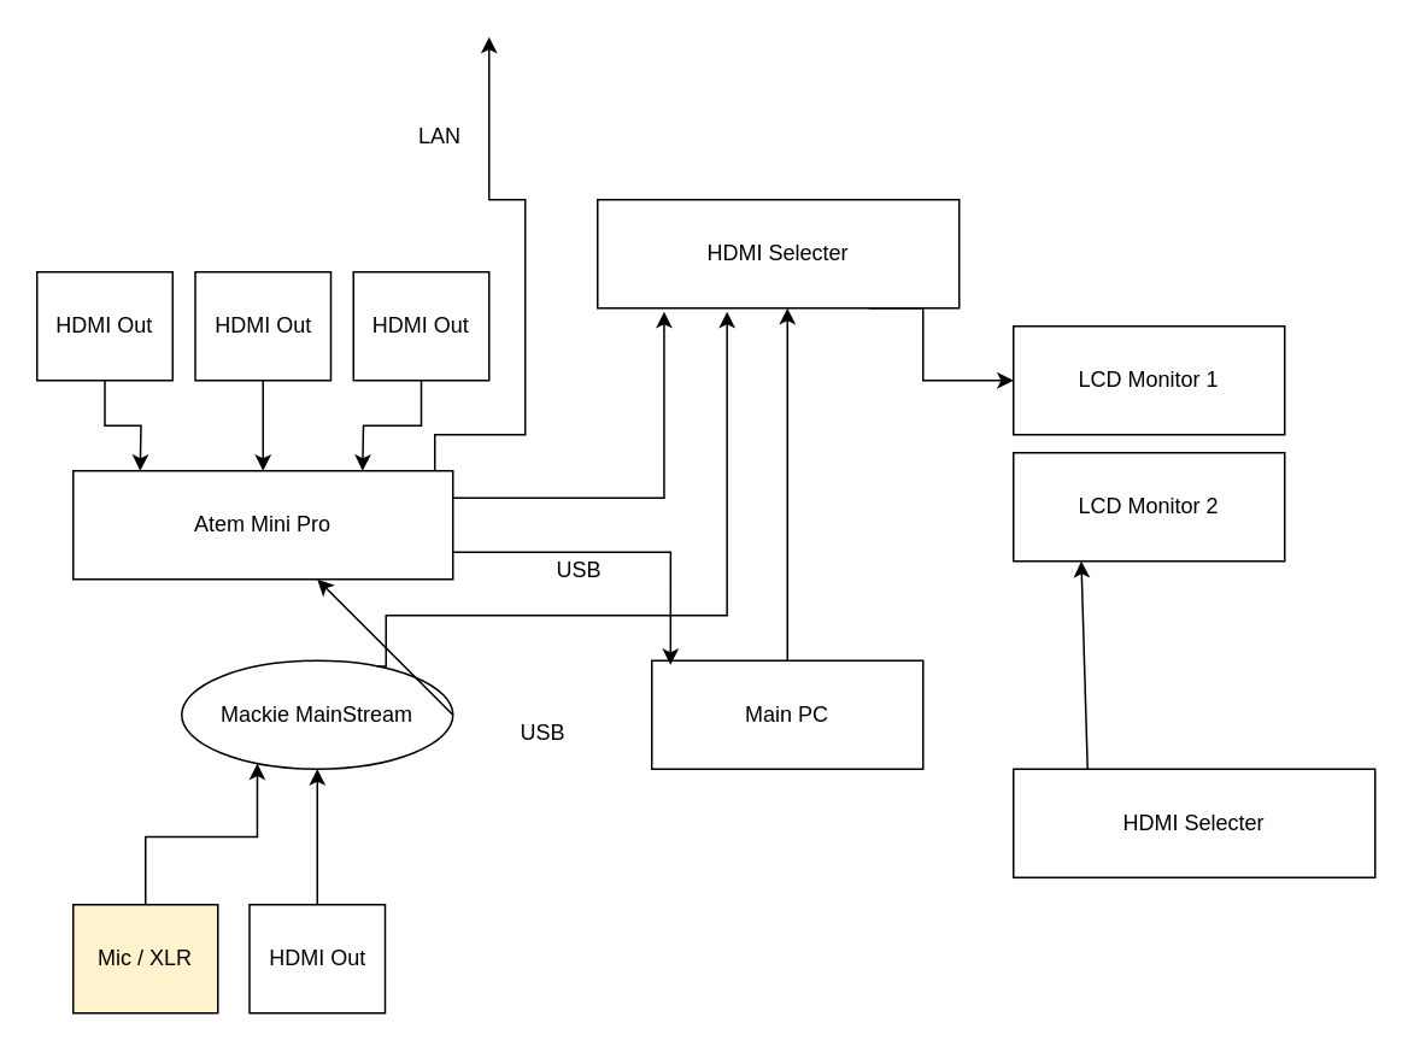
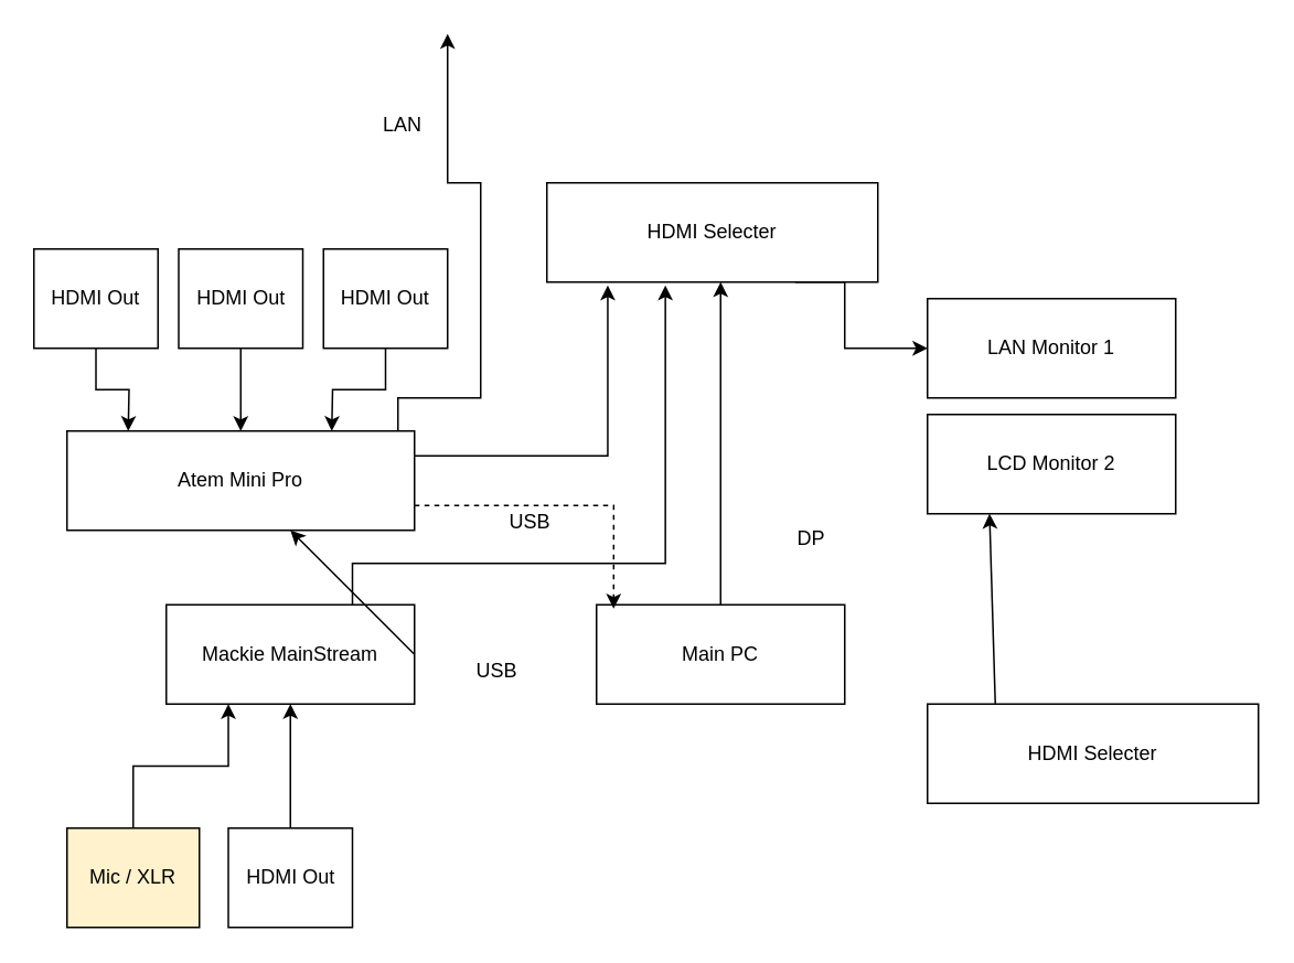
  <mxCell id="0" />
  <mxCell id="1" parent="0" />
- <mxCell id="2" value="Mackie MainStream" style="ellipse;whiteSpace=wrap;html=1;" vertex="1" parent="1"><mxGeometry x="100" y="365" width="150" height="60" as="geometry" /></mxCell>
+ <mxCell id="2" value="Mackie MainStream" style="rounded=0;whiteSpace=wrap;html=1;" vertex="1" parent="1"><mxGeometry x="100" y="365" width="150" height="60" as="geometry" /></mxCell>
  <mxCell id="3" style="edgeStyle=orthogonalEdgeStyle;rounded=0;orthogonalLoop=1;jettySize=auto;html=1;exitX=0.5;exitY=0;exitDx=0;exitDy=0;entryX=0.25;entryY=1;entryDx=0;entryDy=0;" edge="1" parent="1" source="4" target="2"><mxGeometry relative="1" as="geometry" /></mxCell>
  <mxCell id="4" value="Mic / XLR" style="rounded=0;whiteSpace=wrap;html=1;fillColor=#fff2cc;" vertex="1" parent="1"><mxGeometry x="40" y="500" width="80" height="60" as="geometry" /></mxCell>
  <mxCell id="5" value="HDMI Out" style="rounded=0;whiteSpace=wrap;html=1;" vertex="1" parent="1"><mxGeometry x="137.5" y="500" width="75" height="60" as="geometry" /></mxCell>
  <mxCell id="6" value="" style="endArrow=classic;html=1;rounded=0;exitX=0.5;exitY=0;exitDx=0;exitDy=0;entryX=0.5;entryY=1;entryDx=0;entryDy=0;" edge="1" parent="1" source="5" target="2"><mxGeometry width="50" height="50" relative="1" as="geometry"><mxPoint x="390" y="525" as="sourcePoint" /><mxPoint x="200" y="426" as="targetPoint" /></mxGeometry></mxCell>
  <mxCell id="7" style="edgeStyle=orthogonalEdgeStyle;rounded=0;orthogonalLoop=1;jettySize=auto;html=1;exitX=0.75;exitY=1;exitDx=0;exitDy=0;entryX=0;entryY=0.5;entryDx=0;entryDy=0;" edge="1" parent="1" source="8" target="9"><mxGeometry relative="1" as="geometry"><Array as="points"><mxPoint x="510" y="170" /><mxPoint x="510" y="210" /></Array></mxGeometry></mxCell>
  <mxCell id="8" value="HDMI Selecter" style="rounded=0;whiteSpace=wrap;html=1;" vertex="1" parent="1"><mxGeometry x="330" y="110" width="200" height="60" as="geometry" /></mxCell>
- <mxCell id="9" value="LCD Monitor 1" style="rounded=0;whiteSpace=wrap;html=1;" vertex="1" parent="1"><mxGeometry x="560" y="180" width="150" height="60" as="geometry" /></mxCell>
+ <mxCell id="9" value="LAN Monitor 1" style="rounded=0;whiteSpace=wrap;html=1;" vertex="1" parent="1"><mxGeometry x="560" y="180" width="150" height="60" as="geometry" /></mxCell>
  <mxCell id="10" value="Main PC" style="rounded=0;whiteSpace=wrap;html=1;" vertex="1" parent="1"><mxGeometry x="360" y="365" width="150" height="60" as="geometry" /></mxCell>
  <mxCell id="11" value="" style="endArrow=classic;html=1;rounded=0;entryX=0.525;entryY=1;entryDx=0;entryDy=0;exitX=0.5;exitY=0;exitDx=0;exitDy=0;entryPerimeter=0;" edge="1" parent="1" source="10" target="8"><mxGeometry width="50" height="50" relative="1" as="geometry"><mxPoint x="455" y="360" as="sourcePoint" /><mxPoint x="440" y="340" as="targetPoint" /></mxGeometry></mxCell>
  <mxCell id="12" value="LCD Monitor 2" style="rounded=0;whiteSpace=wrap;html=1;" vertex="1" parent="1"><mxGeometry x="560" y="250" width="150" height="60" as="geometry" /></mxCell>
  <mxCell id="13" style="edgeStyle=orthogonalEdgeStyle;rounded=0;orthogonalLoop=1;jettySize=auto;html=1;exitX=1;exitY=0.25;exitDx=0;exitDy=0;entryX=0.184;entryY=1.033;entryDx=0;entryDy=0;entryPerimeter=0;" edge="1" parent="1" source="15" target="8"><mxGeometry relative="1" as="geometry"><mxPoint x="390" y="180" as="targetPoint" /></mxGeometry></mxCell>
  <mxCell id="14" style="edgeStyle=orthogonalEdgeStyle;rounded=0;orthogonalLoop=1;jettySize=auto;html=1;exitX=1;exitY=0;exitDx=0;exitDy=0;" edge="1" parent="1" source="15"><mxGeometry relative="1" as="geometry"><mxPoint x="270" y="20" as="targetPoint" /><Array as="points"><mxPoint x="240" y="260" /><mxPoint x="240" y="240" /><mxPoint x="290" y="240" /><mxPoint x="290" y="110" /><mxPoint x="270" y="110" /></Array></mxGeometry></mxCell>
  <mxCell id="15" value="Atem Mini Pro" style="rounded=0;whiteSpace=wrap;html=1;" vertex="1" parent="1"><mxGeometry x="40" y="260" width="210" height="60" as="geometry" /></mxCell>
  <mxCell id="16" value="HDMI Out" style="rounded=0;whiteSpace=wrap;html=1;" vertex="1" parent="1"><mxGeometry x="20" y="150" width="75" height="60" as="geometry" /></mxCell>
  <mxCell id="17" value="USB" style="text;html=1;align=center;verticalAlign=middle;whiteSpace=wrap;rounded=0;" vertex="1" parent="1"><mxGeometry x="270" y="390" width="60" height="30" as="geometry" /></mxCell>
  <mxCell id="18" value="USB" style="text;html=1;align=center;verticalAlign=middle;whiteSpace=wrap;rounded=0;" vertex="1" parent="1"><mxGeometry x="290" y="300" width="60" height="30" as="geometry" /></mxCell>
  <mxCell id="19" value="" style="endArrow=classic;html=1;rounded=0;exitX=1;exitY=0.5;exitDx=0;exitDy=0;" edge="1" parent="1" source="2" target="15"><mxGeometry width="50" height="50" relative="1" as="geometry"><mxPoint x="390" y="490" as="sourcePoint" /><mxPoint x="440" y="440" as="targetPoint" /></mxGeometry></mxCell>
  <mxCell id="20" style="edgeStyle=orthogonalEdgeStyle;rounded=0;orthogonalLoop=1;jettySize=auto;html=1;exitX=0.5;exitY=1;exitDx=0;exitDy=0;entryX=0.5;entryY=0;entryDx=0;entryDy=0;" edge="1" parent="1" source="21" target="15"><mxGeometry relative="1" as="geometry"><mxPoint x="217.5" y="260" as="targetPoint" /></mxGeometry></mxCell>
  <mxCell id="21" value="HDMI Out" style="rounded=0;whiteSpace=wrap;html=1;" vertex="1" parent="1"><mxGeometry x="107.5" y="150" width="75" height="60" as="geometry" /></mxCell>
  <mxCell id="22" value="" style="endArrow=classic;html=1;rounded=0;exitX=0.5;exitY=1;exitDx=0;exitDy=0;edgeStyle=orthogonalEdgeStyle;" edge="1" parent="1" source="16"><mxGeometry width="50" height="50" relative="1" as="geometry"><mxPoint x="390" y="490" as="sourcePoint" /><mxPoint x="77" y="260" as="targetPoint" /></mxGeometry></mxCell>
  <mxCell id="23" value="" style="endArrow=classic;html=1;rounded=0;exitX=0.75;exitY=0;exitDx=0;exitDy=0;entryX=0.358;entryY=1.033;entryDx=0;entryDy=0;entryPerimeter=0;edgeStyle=orthogonalEdgeStyle;" edge="1" parent="1" source="2" target="8"><mxGeometry width="50" height="50" relative="1" as="geometry"><mxPoint x="390" y="490" as="sourcePoint" /><mxPoint x="440" y="440" as="targetPoint" /><Array as="points"><mxPoint x="213" y="340" /><mxPoint x="402" y="340" /></Array></mxGeometry></mxCell>
- <mxCell id="24" style="edgeStyle=orthogonalEdgeStyle;rounded=0;orthogonalLoop=1;jettySize=auto;html=1;exitX=1;exitY=0.75;exitDx=0;exitDy=0;entryX=0.069;entryY=0.039;entryDx=0;entryDy=0;entryPerimeter=0;" edge="1" parent="1" source="15" target="10"><mxGeometry relative="1" as="geometry" /></mxCell>
+ <mxCell id="24" style="edgeStyle=orthogonalEdgeStyle;rounded=0;orthogonalLoop=1;jettySize=auto;html=1;exitX=1;exitY=0.75;exitDx=0;exitDy=0;entryX=0.069;entryY=0.039;entryDx=0;entryDy=0;entryPerimeter=0;dashed=1;" edge="1" parent="1" source="15" target="10"><mxGeometry relative="1" as="geometry" /></mxCell>
  <mxCell id="25" value="HDMI Out" style="rounded=0;whiteSpace=wrap;html=1;" vertex="1" parent="1"><mxGeometry x="195" y="150" width="75" height="60" as="geometry" /></mxCell>
  <mxCell id="26" style="edgeStyle=orthogonalEdgeStyle;rounded=0;orthogonalLoop=1;jettySize=auto;html=1;exitX=0.5;exitY=1;exitDx=0;exitDy=0;" edge="1" parent="1" source="25"><mxGeometry relative="1" as="geometry"><mxPoint x="200" y="260" as="targetPoint" /></mxGeometry></mxCell>
  <mxCell id="27" value="HDMI Selecter" style="rounded=0;whiteSpace=wrap;html=1;" vertex="1" parent="1"><mxGeometry x="560" y="425" width="200" height="60" as="geometry" /></mxCell>
  <mxCell id="28" value="" style="endArrow=classic;html=1;rounded=0;exitX=0.205;exitY=0.006;exitDx=0;exitDy=0;exitPerimeter=0;entryX=0.25;entryY=1;entryDx=0;entryDy=0;" edge="1" parent="1" source="27" target="12"><mxGeometry width="50" height="50" relative="1" as="geometry"><mxPoint x="620" y="410" as="sourcePoint" /><mxPoint x="660" y="340" as="targetPoint" /></mxGeometry></mxCell>
+ <mxCell id="29" value="DP" style="text;html=1;align=center;verticalAlign=middle;whiteSpace=wrap;rounded=0;" vertex="1" parent="1"><mxGeometry x="460" y="310" width="60" height="30" as="geometry" /></mxCell>
  <mxCell id="30" value="LAN" style="text;html=1;align=center;verticalAlign=middle;whiteSpace=wrap;rounded=0;" vertex="1" parent="1"><mxGeometry x="212.5" y="60" width="60" height="30" as="geometry" /></mxCell>
